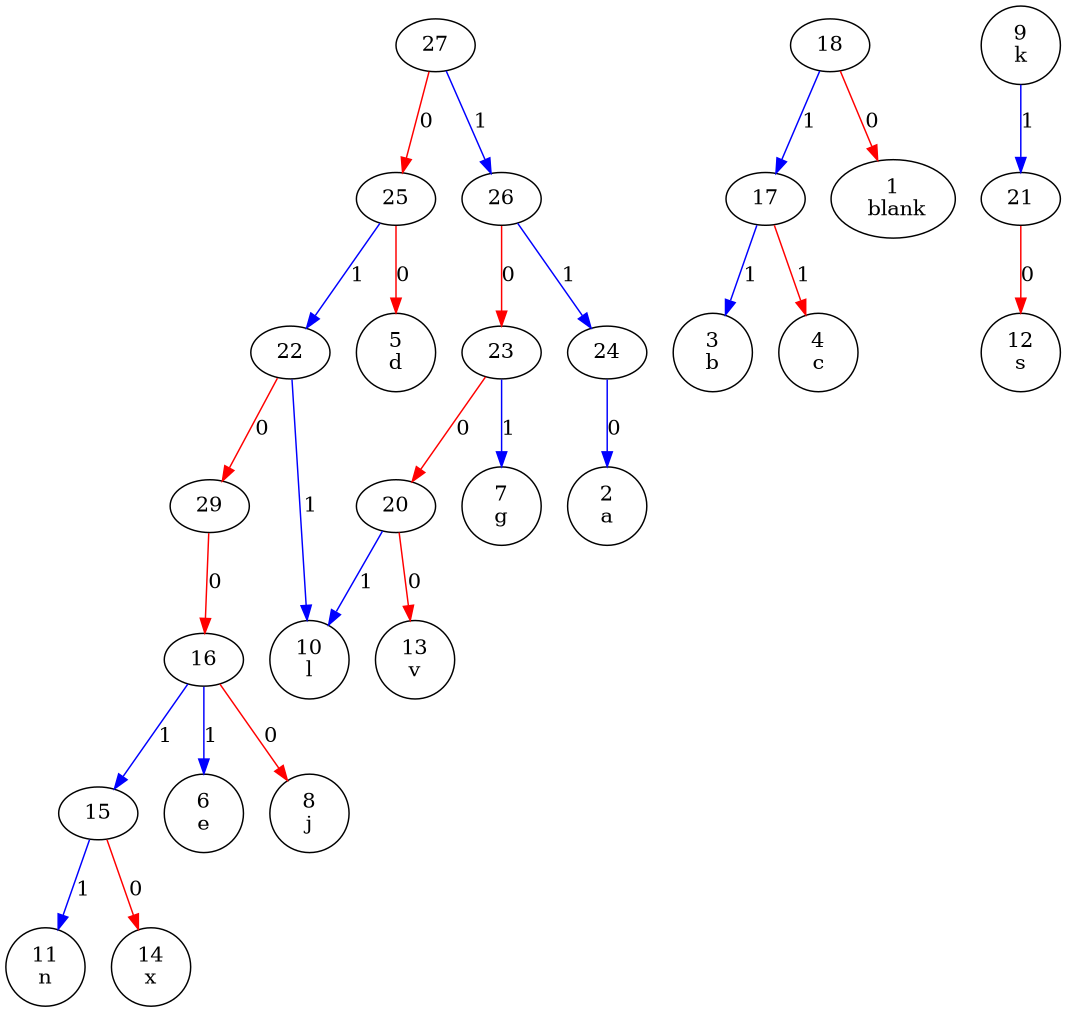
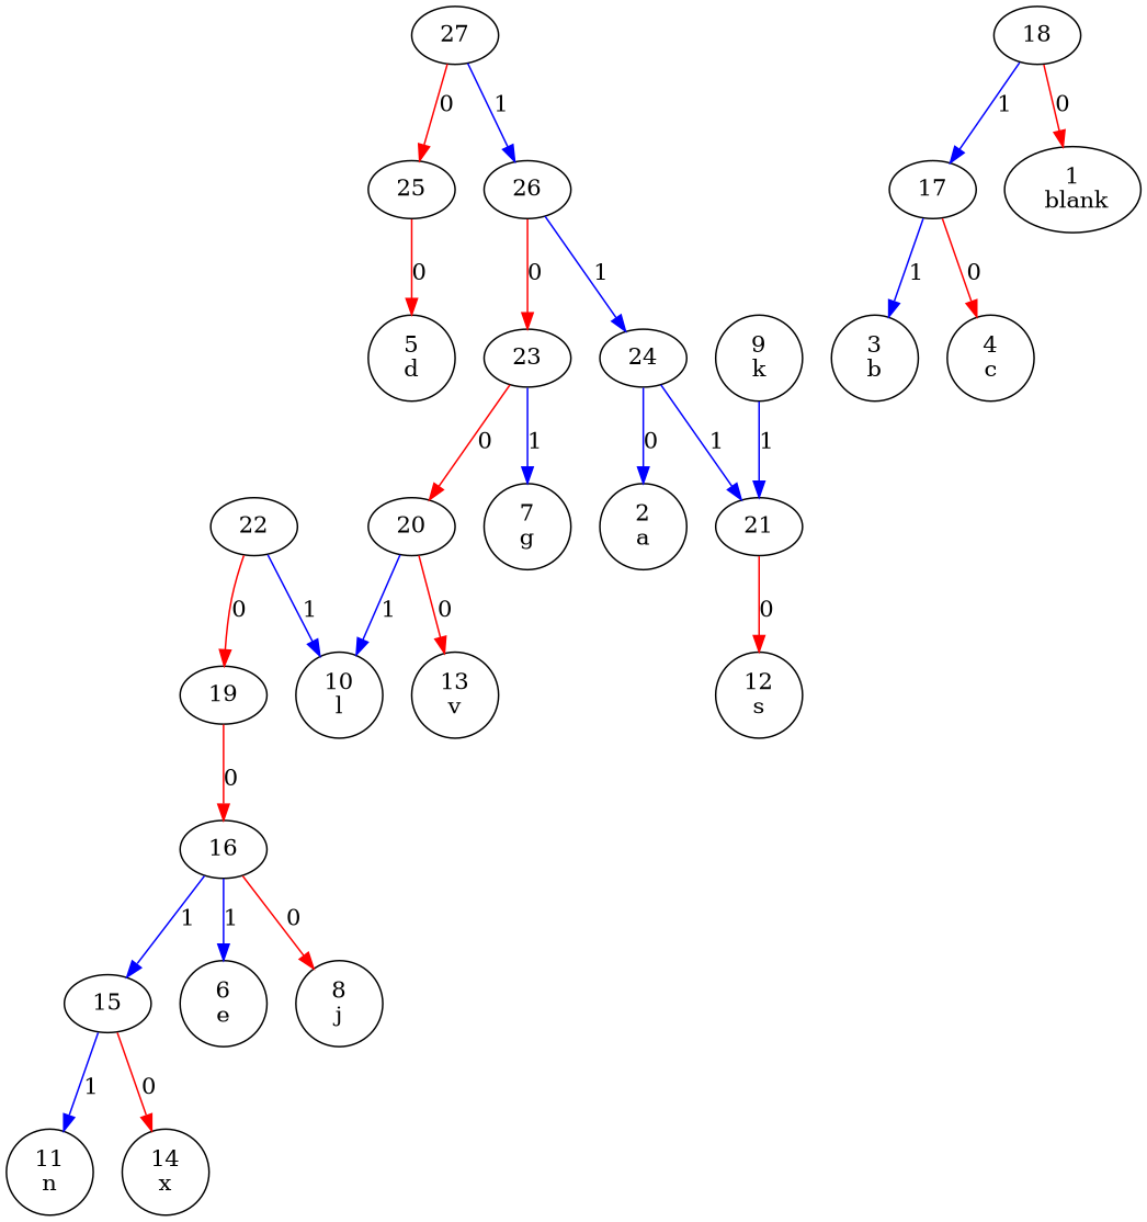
  digraph {
    edge [color=blue]
    15
    "11\nn"
    "14\nx"
    16
    "6\ne"
    "8\nj"
    17
    "3\nb"
    "4\nc"
    18
    "1\n blank"
-   19 [label=29]
+   19
    20
    "13\nv"
    "10\nl"
    21
    "12\ns"
    "9\nk"
    22
    23
    "7\ng"
    24
    "2\na"
    25
    "5\nd"
    26
    27
    15 -> "11\nn" [label=1]
    15 -> "14\nx" [color=red label=0]
    16 -> 15 [label=1]
    16 -> "6\ne" [label=1]
    16 -> "8\nj" [color=red label=0]
    17 -> "3\nb" [label=1]
-   17 -> "4\nc" [color=red label=1]
+   17 -> "4\nc" [color=red label=0]
    18 -> 17 [label=1]
    18 -> "1\n blank" [color=red label=0]
    19 -> 16 [color=red label=0]
    20 -> "13\nv" [color=red label=0]
    20 -> "10\nl" [label=1]
    21 -> "12\ns" [color=red label=0]
    "9\nk" -> 21 [label=1]
    22 -> 19 [color=red label=0]
    22 -> "10\nl" [label=1]
    23 -> 20 [color=red label=0]
    23 -> "7\ng" [label=1]
+   24 -> 21 [label=1]
    24 -> "2\na" [label=0]
-   25 -> 22 [label=1]
    25 -> "5\nd" [color=red label=0]
    26 -> 23 [color=red label=0]
    26 -> 24 [label=1]
    27 -> 25 [color=red label=0]
    27 -> 26 [label=1]
  }
